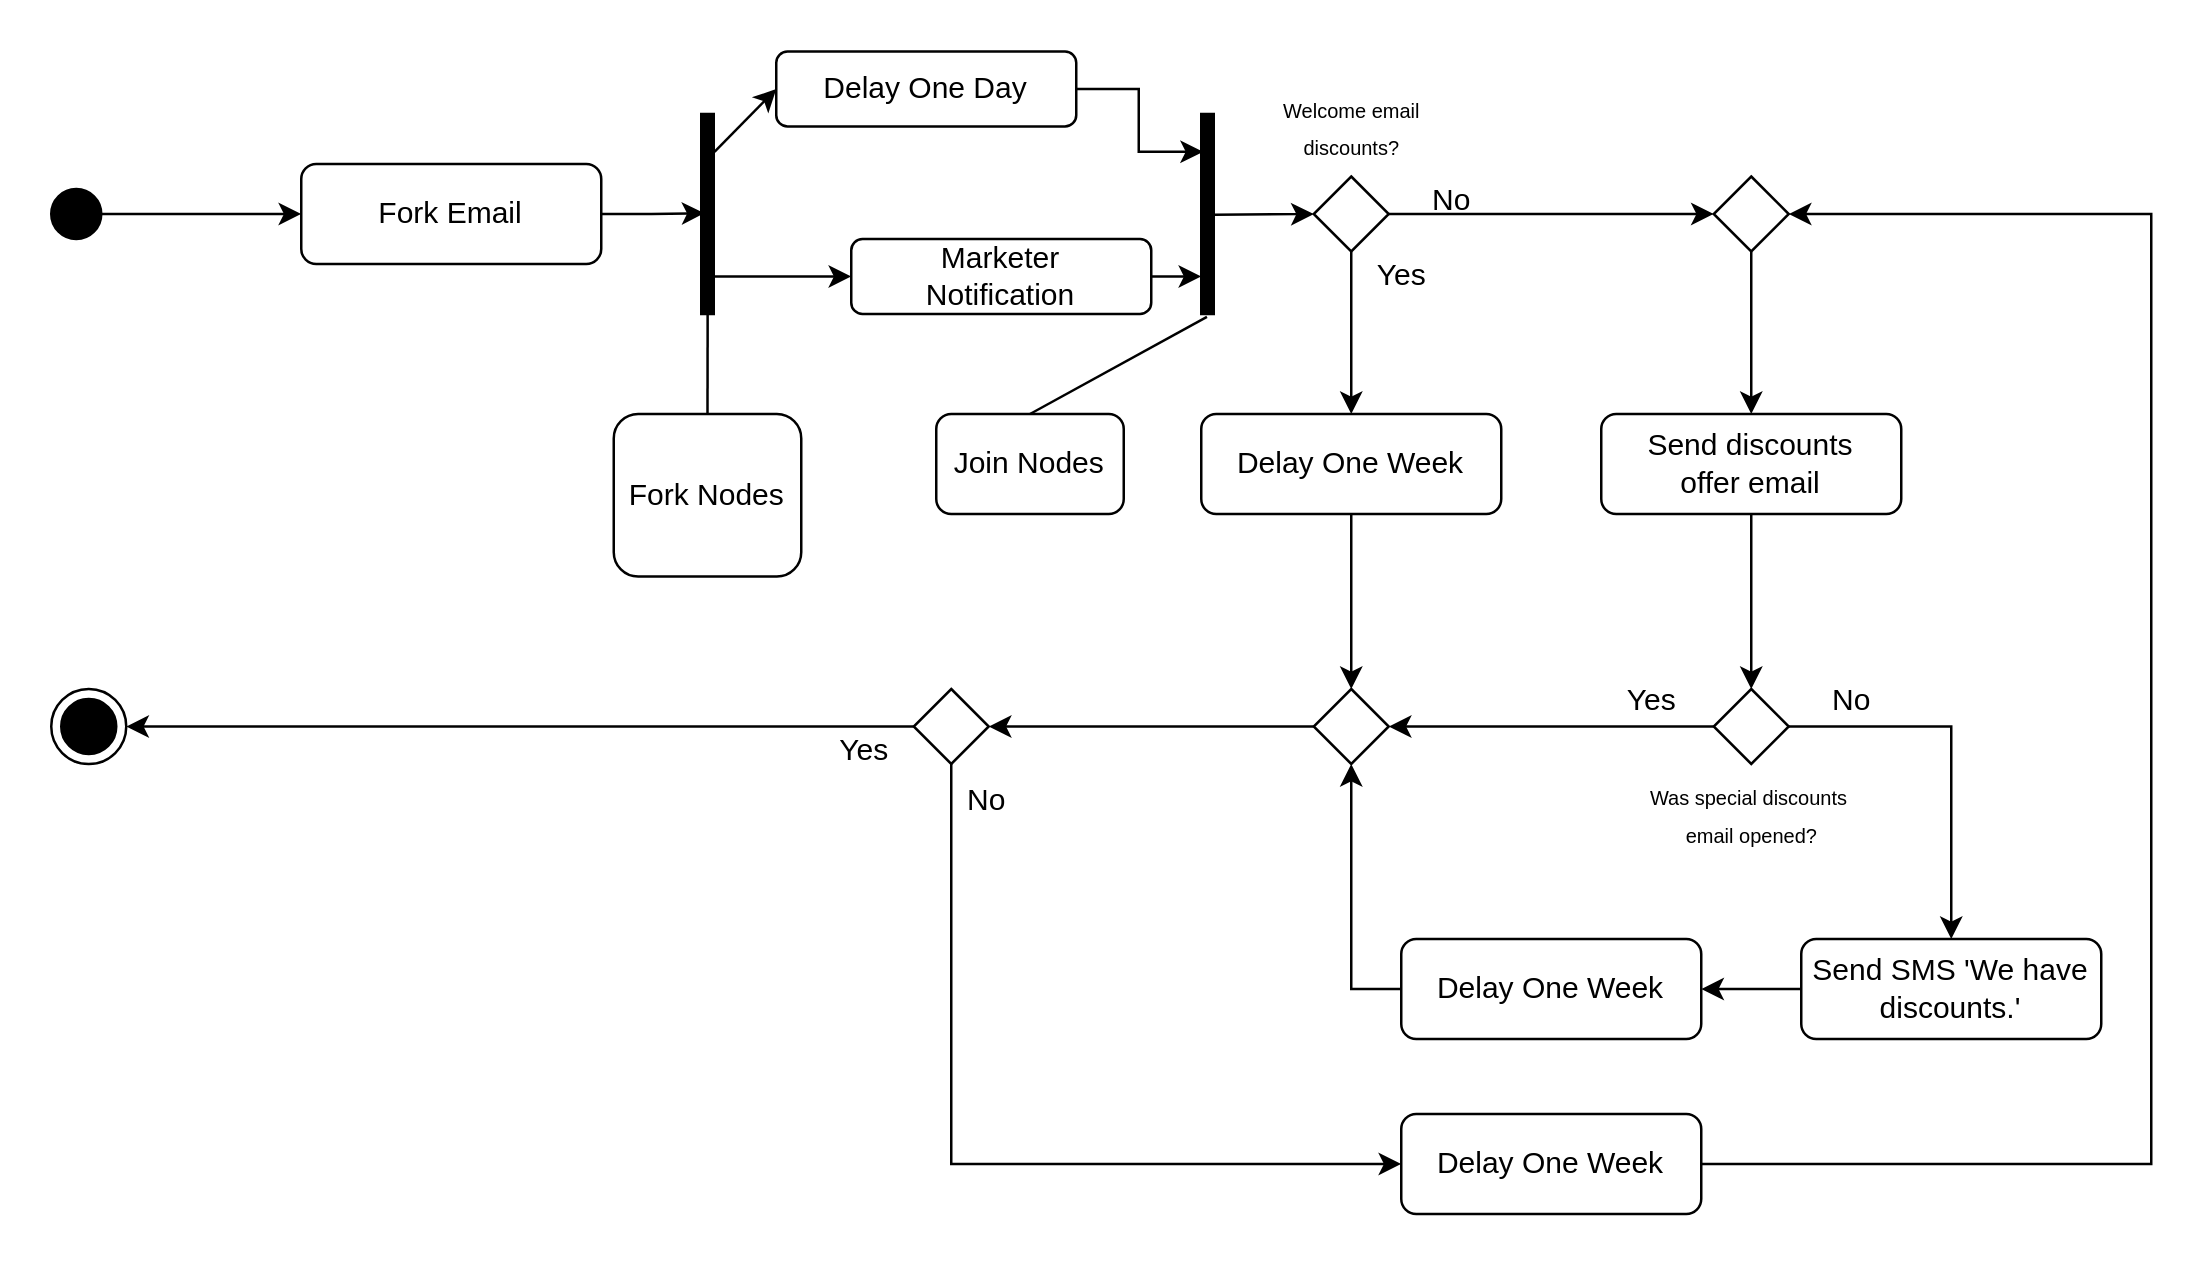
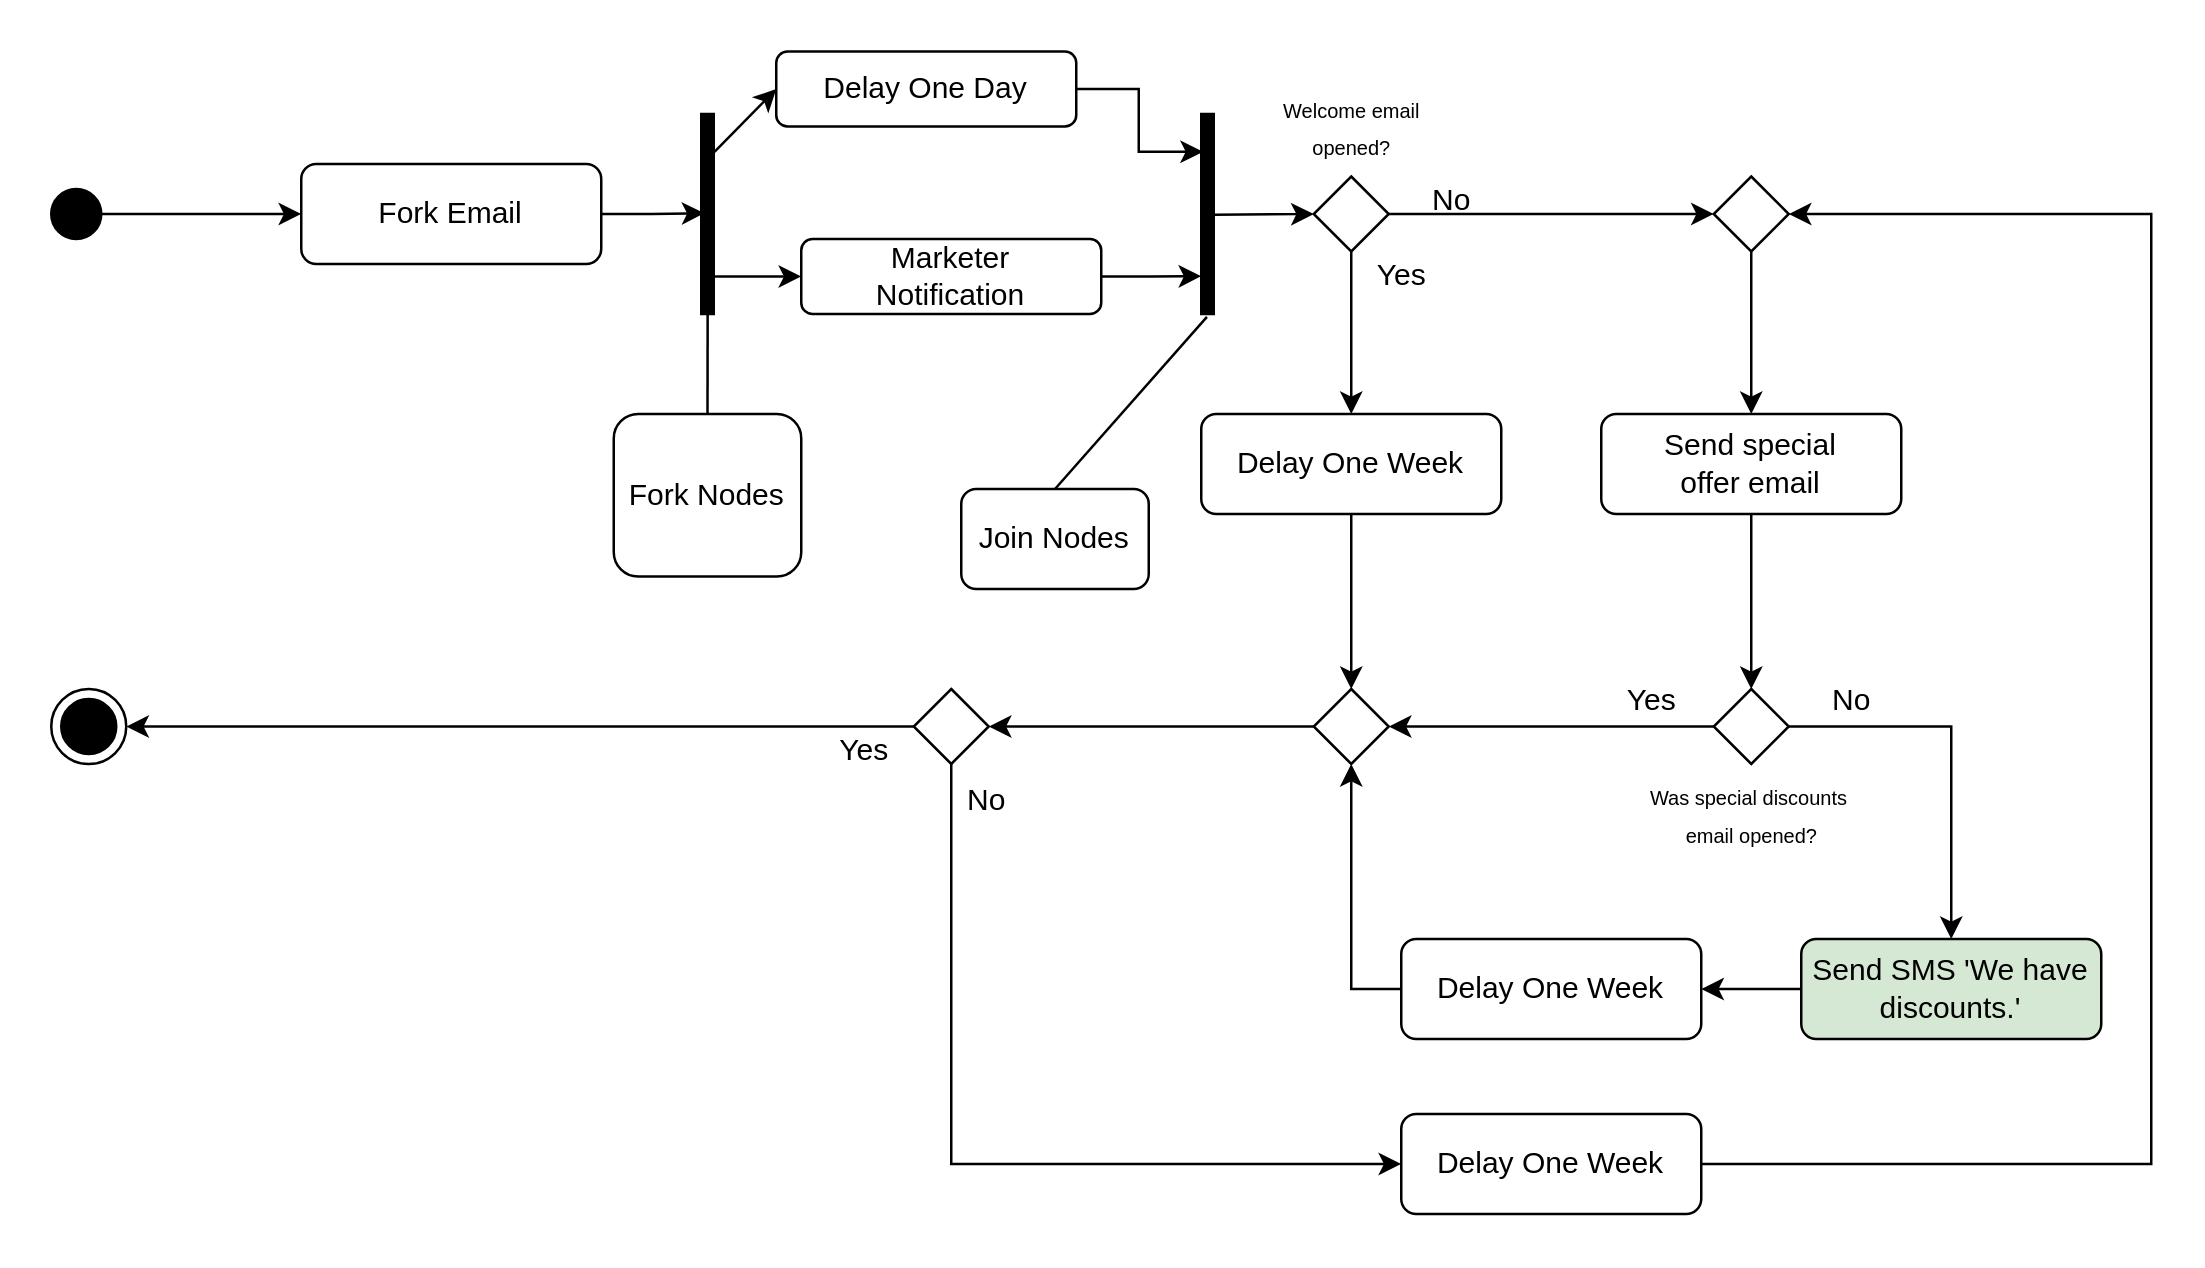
  <mxCell id="0" />
  <mxCell id="1" parent="0" />
  <mxCell id="2" style="edgeStyle=orthogonalEdgeStyle;rounded=0;orthogonalLoop=1;jettySize=auto;html=1;exitX=1;exitY=0.5;exitDx=0;exitDy=0;entryX=0.257;entryY=0.496;entryDx=0;entryDy=0;entryPerimeter=0;" edge="1" parent="1" source="3" target="41"><mxGeometry relative="1" as="geometry" /></mxCell>
  <mxCell id="3" value="Fork Email" style="rounded=1;whiteSpace=wrap;html=1;fontSize=12;glass=0;strokeWidth=1;shadow=0;" parent="1" vertex="1"><mxGeometry x="120" y="65" width="120" height="40" as="geometry" /></mxCell>
  <mxCell id="4" style="edgeStyle=orthogonalEdgeStyle;rounded=0;orthogonalLoop=1;jettySize=auto;html=1;exitX=0.5;exitY=1;exitDx=0;exitDy=0;entryX=0.5;entryY=0;entryDx=0;entryDy=0;" edge="1" parent="1" source="5" target="18"><mxGeometry relative="1" as="geometry" /></mxCell>
  <mxCell id="5" value="Delay One Week" style="rounded=1;whiteSpace=wrap;html=1;fontSize=12;glass=0;strokeWidth=1;shadow=0;" parent="1" vertex="1"><mxGeometry x="480" y="165" width="120" height="40" as="geometry" /></mxCell>
  <mxCell id="6" style="edgeStyle=orthogonalEdgeStyle;rounded=0;orthogonalLoop=1;jettySize=auto;html=1;exitX=0;exitY=0.5;exitDx=0;exitDy=0;entryX=0.5;entryY=1;entryDx=0;entryDy=0;" edge="1" parent="1" source="7" target="18"><mxGeometry relative="1" as="geometry" /></mxCell>
  <mxCell id="7" value="Delay One Week" style="rounded=1;whiteSpace=wrap;html=1;fontSize=12;glass=0;strokeWidth=1;shadow=0;" parent="1" vertex="1"><mxGeometry x="560" y="375" width="120" height="40" as="geometry" /></mxCell>
  <mxCell id="8" style="edgeStyle=orthogonalEdgeStyle;rounded=0;orthogonalLoop=1;jettySize=auto;html=1;exitX=1;exitY=0.5;exitDx=0;exitDy=0;entryX=0.143;entryY=0.189;entryDx=0;entryDy=0;entryPerimeter=0;" edge="1" parent="1" source="9" target="46"><mxGeometry relative="1" as="geometry" /></mxCell>
  <mxCell id="9" value="Delay One Day" style="rounded=1;whiteSpace=wrap;html=1;fontSize=12;glass=0;strokeWidth=1;shadow=0;" parent="1" vertex="1"><mxGeometry x="310" y="20" width="120" height="30" as="geometry" /></mxCell>
  <mxCell id="10" style="edgeStyle=orthogonalEdgeStyle;rounded=0;orthogonalLoop=1;jettySize=auto;html=1;exitX=1;exitY=0.5;exitDx=0;exitDy=0;entryX=0;entryY=0.5;entryDx=0;entryDy=0;" parent="1" source="11" target="3" edge="1"><mxGeometry relative="1" as="geometry"><mxPoint x="45" y="-55" as="targetPoint" /></mxGeometry></mxCell>
  <mxCell id="11" value="" style="ellipse;fillColor=strokeColor;html=1;" parent="1" vertex="1"><mxGeometry x="20" y="75" width="20" height="20" as="geometry" /></mxCell>
  <mxCell id="12" style="edgeStyle=orthogonalEdgeStyle;rounded=0;orthogonalLoop=1;jettySize=auto;html=1;exitX=0;exitY=0.5;exitDx=0;exitDy=0;entryX=1;entryY=0.5;entryDx=0;entryDy=0;" edge="1" parent="1" source="13" target="7"><mxGeometry relative="1" as="geometry" /></mxCell>
- <mxCell id="13" value="Send SMS 'We have discounts.'" style="rounded=1;whiteSpace=wrap;html=1;fontSize=12;glass=0;strokeWidth=1;shadow=0;" parent="1" vertex="1"><mxGeometry x="720" y="375" width="120" height="40" as="geometry" /></mxCell>
+ <mxCell id="13" value="Send SMS 'We have discounts.'" style="rounded=1;whiteSpace=wrap;html=1;fontSize=12;glass=0;strokeWidth=1;shadow=0;fillColor=#d5e8d4;" parent="1" vertex="1"><mxGeometry x="720" y="375" width="120" height="40" as="geometry" /></mxCell>
  <mxCell id="14" style="edgeStyle=orthogonalEdgeStyle;rounded=0;orthogonalLoop=1;jettySize=auto;html=1;exitX=0.5;exitY=1;exitDx=0;exitDy=0;entryX=0.5;entryY=0;entryDx=0;entryDy=0;" edge="1" parent="1" source="15" target="33"><mxGeometry relative="1" as="geometry" /></mxCell>
  <mxCell id="15" value="" style="rhombus;whiteSpace=wrap;html=1;shadow=0;fontFamily=Helvetica;fontSize=12;align=center;strokeWidth=1;spacing=6;spacingTop=-4;" parent="1" vertex="1"><mxGeometry x="685" y="70" width="30" height="30" as="geometry" /></mxCell>
  <mxCell id="16" value="No" style="text;html=1;align=center;verticalAlign=middle;resizable=0;points=[];autosize=1;strokeColor=none;fillColor=none;" parent="1" vertex="1"><mxGeometry x="720" y="265" width="40" height="30" as="geometry" /></mxCell>
  <mxCell id="17" style="edgeStyle=orthogonalEdgeStyle;rounded=0;orthogonalLoop=1;jettySize=auto;html=1;exitX=0;exitY=0.5;exitDx=0;exitDy=0;entryX=1;entryY=0.5;entryDx=0;entryDy=0;" edge="1" parent="1" source="18" target="25"><mxGeometry relative="1" as="geometry" /></mxCell>
  <mxCell id="18" value="" style="rhombus;whiteSpace=wrap;html=1;shadow=0;fontFamily=Helvetica;fontSize=12;align=center;strokeWidth=1;spacing=6;spacingTop=-4;" parent="1" vertex="1"><mxGeometry x="525" y="275" width="30" height="30" as="geometry" /></mxCell>
  <mxCell id="19" value="Yes" style="text;html=1;align=center;verticalAlign=middle;resizable=0;points=[];autosize=1;strokeColor=none;fillColor=none;" parent="1" vertex="1"><mxGeometry x="640" y="265" width="40" height="30" as="geometry" /></mxCell>
  <mxCell id="20" value="No" style="text;html=1;align=center;verticalAlign=middle;resizable=0;points=[];autosize=1;strokeColor=none;fillColor=none;" parent="1" vertex="1"><mxGeometry x="374" y="305" width="40" height="30" as="geometry" /></mxCell>
- <mxCell id="21" value="Join Nodes" style="rounded=1;whiteSpace=wrap;html=1;fontSize=12;glass=0;strokeWidth=1;shadow=0;" parent="1" vertex="1"><mxGeometry x="374" y="165" width="75" height="40" as="geometry" /></mxCell>
+ <mxCell id="21" value="Join Nodes" style="rounded=1;whiteSpace=wrap;html=1;fontSize=12;glass=0;strokeWidth=1;shadow=0;" parent="1" vertex="1"><mxGeometry x="384" y="195" width="75" height="40" as="geometry" /></mxCell>
  <mxCell id="22" value="Fork Nodes" style="rounded=1;whiteSpace=wrap;html=1;fontSize=12;glass=0;strokeWidth=1;shadow=0;" parent="1" vertex="1"><mxGeometry x="245" y="165" width="75" height="65" as="geometry" /></mxCell>
  <mxCell id="23" style="edgeStyle=orthogonalEdgeStyle;rounded=0;orthogonalLoop=1;jettySize=auto;html=1;exitX=0.5;exitY=1;exitDx=0;exitDy=0;entryX=0;entryY=0.5;entryDx=0;entryDy=0;" edge="1" parent="1" source="25" target="35"><mxGeometry relative="1" as="geometry" /></mxCell>
  <mxCell id="24" style="edgeStyle=orthogonalEdgeStyle;rounded=0;orthogonalLoop=1;jettySize=auto;html=1;exitX=0;exitY=0.5;exitDx=0;exitDy=0;entryX=1;entryY=0.5;entryDx=0;entryDy=0;" edge="1" parent="1" source="25" target="30"><mxGeometry relative="1" as="geometry" /></mxCell>
  <mxCell id="25" value="" style="rhombus;whiteSpace=wrap;html=1;shadow=0;fontFamily=Helvetica;fontSize=12;align=center;strokeWidth=1;spacing=6;spacingTop=-4;" parent="1" vertex="1"><mxGeometry x="365" y="275" width="30" height="30" as="geometry" /></mxCell>
  <mxCell id="26" value="Yes" style="text;html=1;align=center;verticalAlign=middle;resizable=0;points=[];autosize=1;strokeColor=none;fillColor=none;" parent="1" vertex="1"><mxGeometry x="540" y="95" width="40" height="30" as="geometry" /></mxCell>
  <mxCell id="27" style="edgeStyle=orthogonalEdgeStyle;rounded=0;orthogonalLoop=1;jettySize=auto;html=1;exitX=1;exitY=0.5;exitDx=0;exitDy=0;entryX=0.5;entryY=0;entryDx=0;entryDy=0;" edge="1" parent="1" source="29" target="13"><mxGeometry relative="1" as="geometry" /></mxCell>
  <mxCell id="28" style="edgeStyle=orthogonalEdgeStyle;rounded=0;orthogonalLoop=1;jettySize=auto;html=1;exitX=0;exitY=0.5;exitDx=0;exitDy=0;entryX=1;entryY=0.5;entryDx=0;entryDy=0;" edge="1" parent="1" source="29" target="18"><mxGeometry relative="1" as="geometry" /></mxCell>
  <mxCell id="29" value="" style="rhombus;whiteSpace=wrap;html=1;shadow=0;fontFamily=Helvetica;fontSize=12;align=center;strokeWidth=1;spacing=6;spacingTop=-4;" parent="1" vertex="1"><mxGeometry x="685" y="275" width="30" height="30" as="geometry" /></mxCell>
  <mxCell id="30" value="" style="ellipse;html=1;shape=endState;fillColor=strokeColor;" parent="1" vertex="1"><mxGeometry x="20" y="275" width="30" height="30" as="geometry" /></mxCell>
- <mxCell id="31" value="&lt;span style=&quot;font-size: 8px;&quot;&gt;Welcome email&lt;br&gt;discounts?&lt;br&gt;&lt;/span&gt;" style="text;html=1;align=center;verticalAlign=middle;resizable=0;points=[];autosize=1;strokeColor=none;fillColor=none;" parent="1" vertex="1"><mxGeometry x="500" y="30" width="80" height="40" as="geometry" /></mxCell>
+ <mxCell id="31" value="&lt;span style=&quot;font-size: 8px;&quot;&gt;Welcome email&lt;br&gt;opened?&lt;br&gt;&lt;/span&gt;" style="text;html=1;align=center;verticalAlign=middle;resizable=0;points=[];autosize=1;strokeColor=none;fillColor=none;" parent="1" vertex="1"><mxGeometry x="500" y="30" width="80" height="40" as="geometry" /></mxCell>
  <mxCell id="32" style="edgeStyle=orthogonalEdgeStyle;rounded=0;orthogonalLoop=1;jettySize=auto;html=1;exitX=0.5;exitY=1;exitDx=0;exitDy=0;entryX=0.5;entryY=0;entryDx=0;entryDy=0;" edge="1" parent="1" source="33" target="29"><mxGeometry relative="1" as="geometry" /></mxCell>
- <mxCell id="33" value="Send discounts&lt;br&gt;offer email" style="rounded=1;whiteSpace=wrap;html=1;fontSize=12;glass=0;strokeWidth=1;shadow=0;" parent="1" vertex="1"><mxGeometry x="640" y="165" width="120" height="40" as="geometry" /></mxCell>
+ <mxCell id="33" value="Send special&lt;br&gt;offer email" style="rounded=1;whiteSpace=wrap;html=1;fontSize=12;glass=0;strokeWidth=1;shadow=0;" parent="1" vertex="1"><mxGeometry x="640" y="165" width="120" height="40" as="geometry" /></mxCell>
  <mxCell id="34" style="edgeStyle=orthogonalEdgeStyle;rounded=0;orthogonalLoop=1;jettySize=auto;html=1;exitX=1;exitY=0.5;exitDx=0;exitDy=0;entryX=1;entryY=0.5;entryDx=0;entryDy=0;" edge="1" parent="1" source="35" target="15"><mxGeometry relative="1" as="geometry"><Array as="points"><mxPoint x="860" y="465" /><mxPoint x="860" y="85" /></Array></mxGeometry></mxCell>
  <mxCell id="35" value="Delay One Week" style="rounded=1;whiteSpace=wrap;html=1;fontSize=12;glass=0;strokeWidth=1;shadow=0;" parent="1" vertex="1"><mxGeometry x="560" y="445" width="120" height="40" as="geometry" /></mxCell>
  <mxCell id="36" style="edgeStyle=orthogonalEdgeStyle;rounded=0;orthogonalLoop=1;jettySize=auto;html=1;exitX=0.5;exitY=1;exitDx=0;exitDy=0;entryX=0.5;entryY=0;entryDx=0;entryDy=0;" edge="1" parent="1" source="38" target="5"><mxGeometry relative="1" as="geometry" /></mxCell>
  <mxCell id="37" style="edgeStyle=orthogonalEdgeStyle;rounded=0;orthogonalLoop=1;jettySize=auto;html=1;exitX=1;exitY=0.5;exitDx=0;exitDy=0;entryX=0;entryY=0.5;entryDx=0;entryDy=0;" edge="1" parent="1" source="38" target="15"><mxGeometry relative="1" as="geometry" /></mxCell>
  <mxCell id="38" value="" style="rhombus;whiteSpace=wrap;html=1;shadow=0;fontFamily=Helvetica;fontSize=12;align=center;strokeWidth=1;spacing=6;spacingTop=-4;" parent="1" vertex="1"><mxGeometry x="525" y="70" width="30" height="30" as="geometry" /></mxCell>
  <mxCell id="39" value="Yes" style="text;html=1;align=center;verticalAlign=middle;resizable=0;points=[];autosize=1;strokeColor=none;fillColor=none;" parent="1" vertex="1"><mxGeometry x="325" y="285" width="40" height="30" as="geometry" /></mxCell>
  <mxCell id="40" value="No" style="text;html=1;align=center;verticalAlign=middle;resizable=0;points=[];autosize=1;strokeColor=none;fillColor=none;" parent="1" vertex="1"><mxGeometry x="560" y="65" width="40" height="30" as="geometry" /></mxCell>
  <mxCell id="41" value="" style="html=1;points=[];perimeter=orthogonalPerimeter;fillColor=strokeColor;" vertex="1" parent="1"><mxGeometry x="280" y="45" width="5" height="80" as="geometry" /></mxCell>
  <mxCell id="42" style="edgeStyle=orthogonalEdgeStyle;rounded=0;orthogonalLoop=1;jettySize=auto;html=1;exitX=1;exitY=0.5;exitDx=0;exitDy=0;entryX=0;entryY=0.811;entryDx=0;entryDy=0;entryPerimeter=0;" edge="1" parent="1" source="43" target="46"><mxGeometry relative="1" as="geometry" /></mxCell>
- <mxCell id="43" value="Marketer&lt;br&gt;Notification" style="rounded=1;whiteSpace=wrap;html=1;fontSize=12;glass=0;strokeWidth=1;shadow=0;" vertex="1" parent="1"><mxGeometry x="340" y="95" width="120" height="30" as="geometry" /></mxCell>
+ <mxCell id="43" value="Marketer&lt;br&gt;Notification" style="rounded=1;whiteSpace=wrap;html=1;fontSize=12;glass=0;strokeWidth=1;shadow=0;" vertex="1" parent="1"><mxGeometry x="320" y="95" width="120" height="30" as="geometry" /></mxCell>
  <mxCell id="44" value="" style="endArrow=classic;html=1;rounded=0;entryX=0;entryY=0.5;entryDx=0;entryDy=0;" edge="1" parent="1" target="43"><mxGeometry width="50" height="50" relative="1" as="geometry"><mxPoint x="283" y="110" as="sourcePoint" /><mxPoint x="400" y="145" as="targetPoint" /></mxGeometry></mxCell>
  <mxCell id="45" value="" style="endArrow=classic;html=1;rounded=0;entryX=0;entryY=0.5;entryDx=0;entryDy=0;exitX=1.057;exitY=0.189;exitDx=0;exitDy=0;exitPerimeter=0;" edge="1" parent="1" source="41" target="9"><mxGeometry width="50" height="50" relative="1" as="geometry"><mxPoint x="300" y="75" as="sourcePoint" /><mxPoint x="330" y="120" as="targetPoint" /></mxGeometry></mxCell>
  <mxCell id="46" value="" style="html=1;points=[];perimeter=orthogonalPerimeter;fillColor=strokeColor;" vertex="1" parent="1"><mxGeometry x="480" y="45" width="5" height="80" as="geometry" /></mxCell>
  <mxCell id="47" value="" style="endArrow=classic;html=1;rounded=0;entryX=0;entryY=0.5;entryDx=0;entryDy=0;exitX=1.034;exitY=0.504;exitDx=0;exitDy=0;exitPerimeter=0;" edge="1" parent="1" source="46" target="38"><mxGeometry width="50" height="50" relative="1" as="geometry"><mxPoint x="490" y="205" as="sourcePoint" /><mxPoint x="540" y="155" as="targetPoint" /></mxGeometry></mxCell>
  <mxCell id="48" value="&lt;span style=&quot;font-size: 8px;&quot;&gt;Was special discounts&amp;nbsp;&lt;br&gt;email opened?&lt;br&gt;&lt;/span&gt;" style="text;html=1;align=center;verticalAlign=middle;resizable=0;points=[];autosize=1;strokeColor=none;fillColor=none;" vertex="1" parent="1"><mxGeometry x="655" y="305" width="90" height="40" as="geometry" /></mxCell>
  <mxCell id="49" value="" style="endArrow=none;html=1;rounded=0;entryX=0.511;entryY=0.986;entryDx=0;entryDy=0;entryPerimeter=0;exitX=0.5;exitY=0;exitDx=0;exitDy=0;" edge="1" parent="1" source="22" target="41"><mxGeometry width="50" height="50" relative="1" as="geometry"><mxPoint x="430" y="405" as="sourcePoint" /><mxPoint x="480" y="355" as="targetPoint" /></mxGeometry></mxCell>
  <mxCell id="50" value="" style="endArrow=none;html=1;rounded=0;entryX=0.456;entryY=1.014;entryDx=0;entryDy=0;entryPerimeter=0;exitX=0.5;exitY=0;exitDx=0;exitDy=0;" edge="1" parent="1" source="21" target="46"><mxGeometry width="50" height="50" relative="1" as="geometry"><mxPoint x="293" y="175" as="sourcePoint" /><mxPoint x="293" y="134" as="targetPoint" /></mxGeometry></mxCell>
